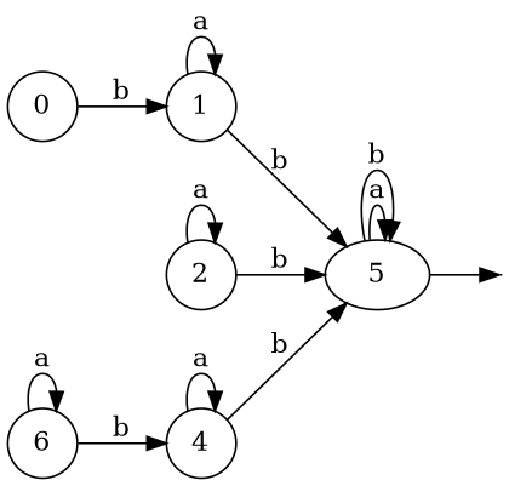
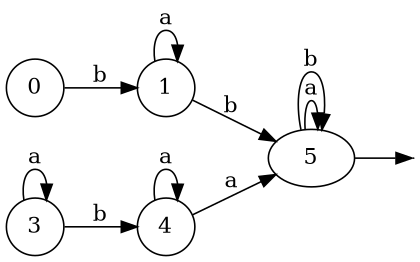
  digraph {
    rankdir=LR
    vcsn_context="lal(abcde), b"
    node [shape=circle]
    F5 [shape=point width=0]
    0
    1
-   2
-   3 [label=6]
+   3
    4
    5 [shape=""]
    subgraph sub_1 {
      F5
    }
    subgraph sub_2 {
      0
      1
-     2
      3
      4
    }
    0 -> 1 [label=b]
    1 -> 1 [label=a]
    1 -> 5 [label=b]
-   2 -> 2 [label=a]
-   2 -> 5 [label=b]
    3 -> 3 [label=a]
    3 -> 4 [label=b]
    4 -> 4 [label=a]
-   4 -> 5 [label=b]
+   4 -> 5 [label=a]
    5 -> F5
    5 -> 5 [label=a]
    5 -> 5 [label=b]
  }
